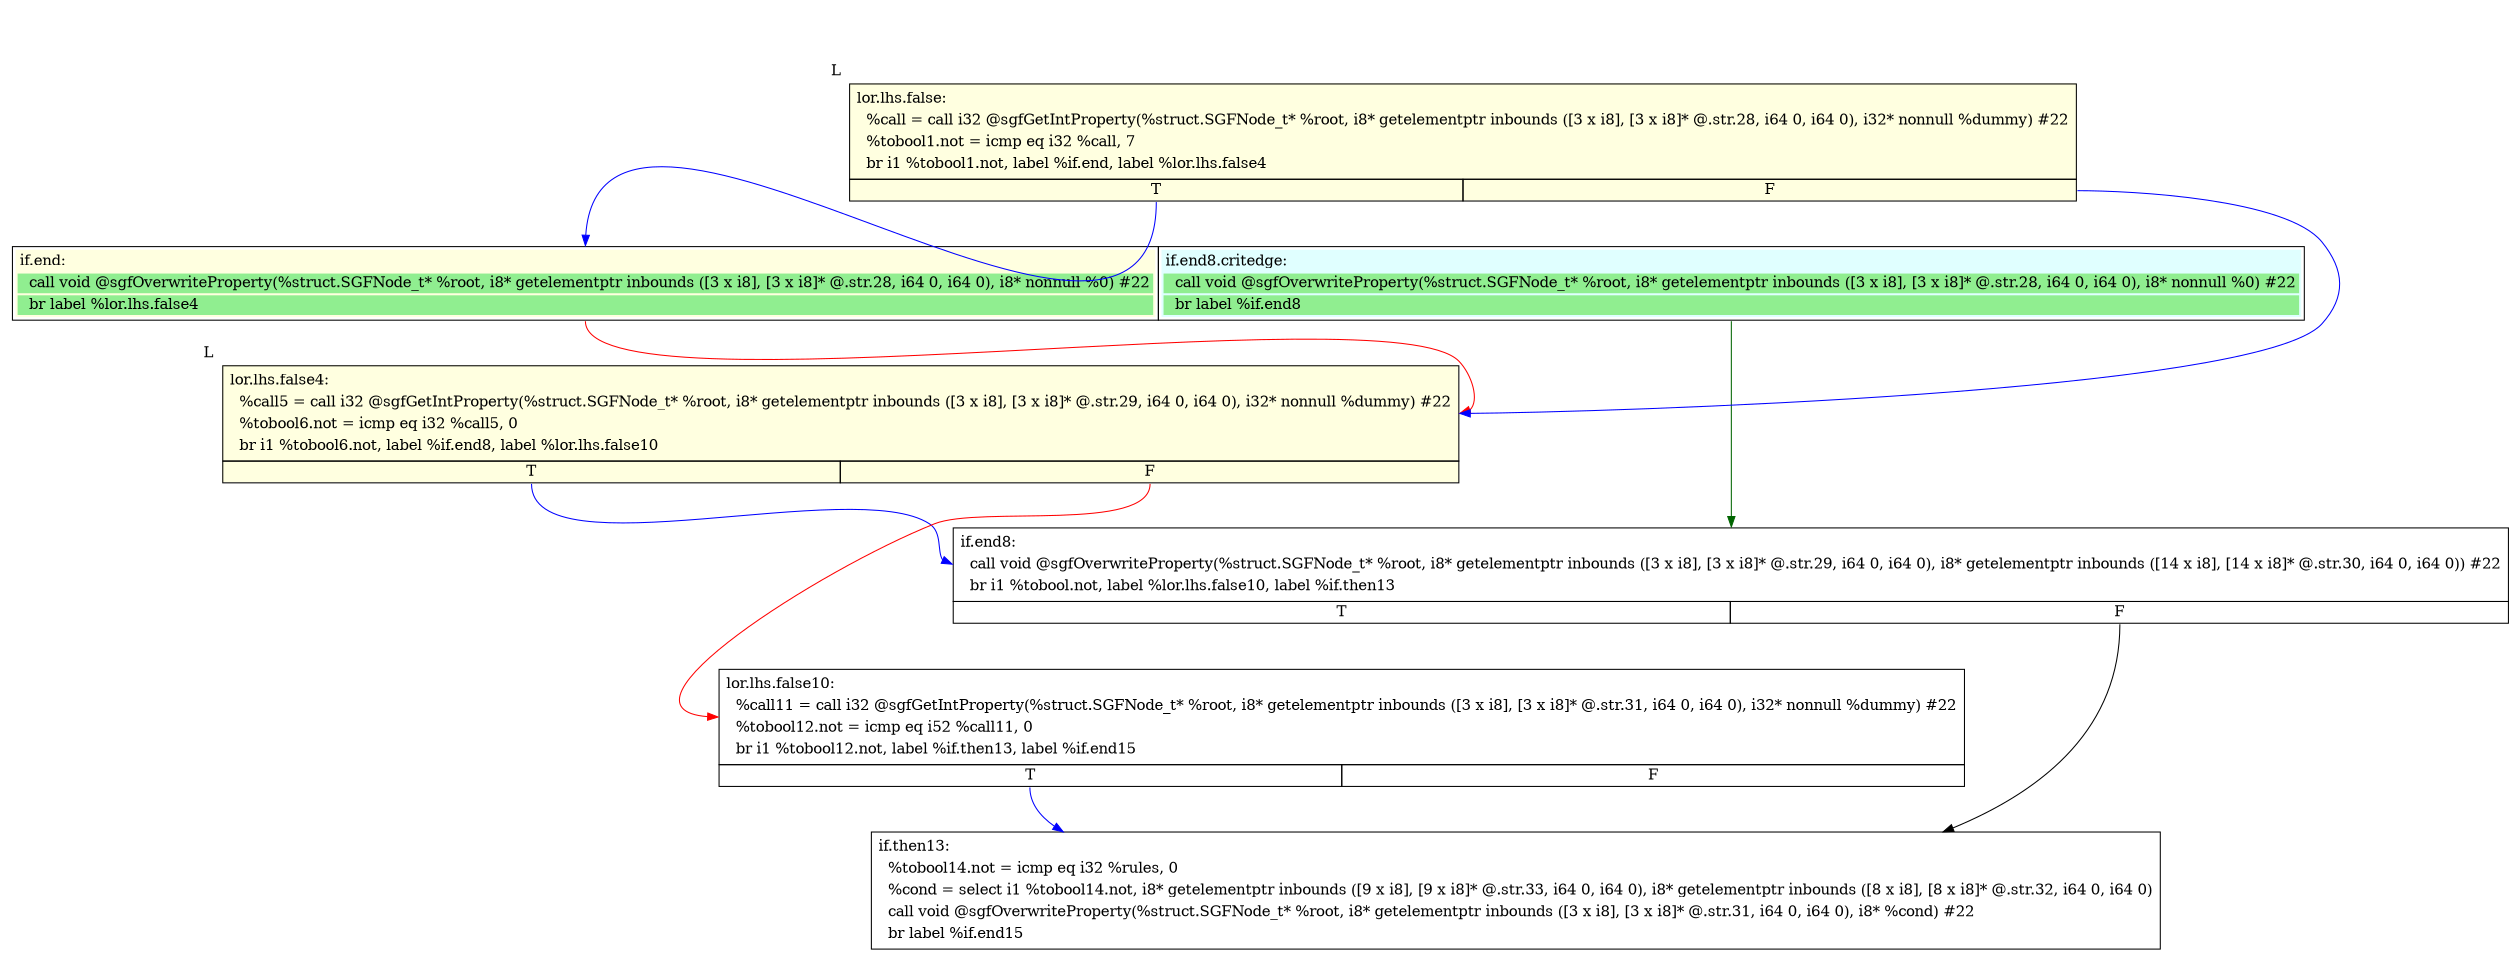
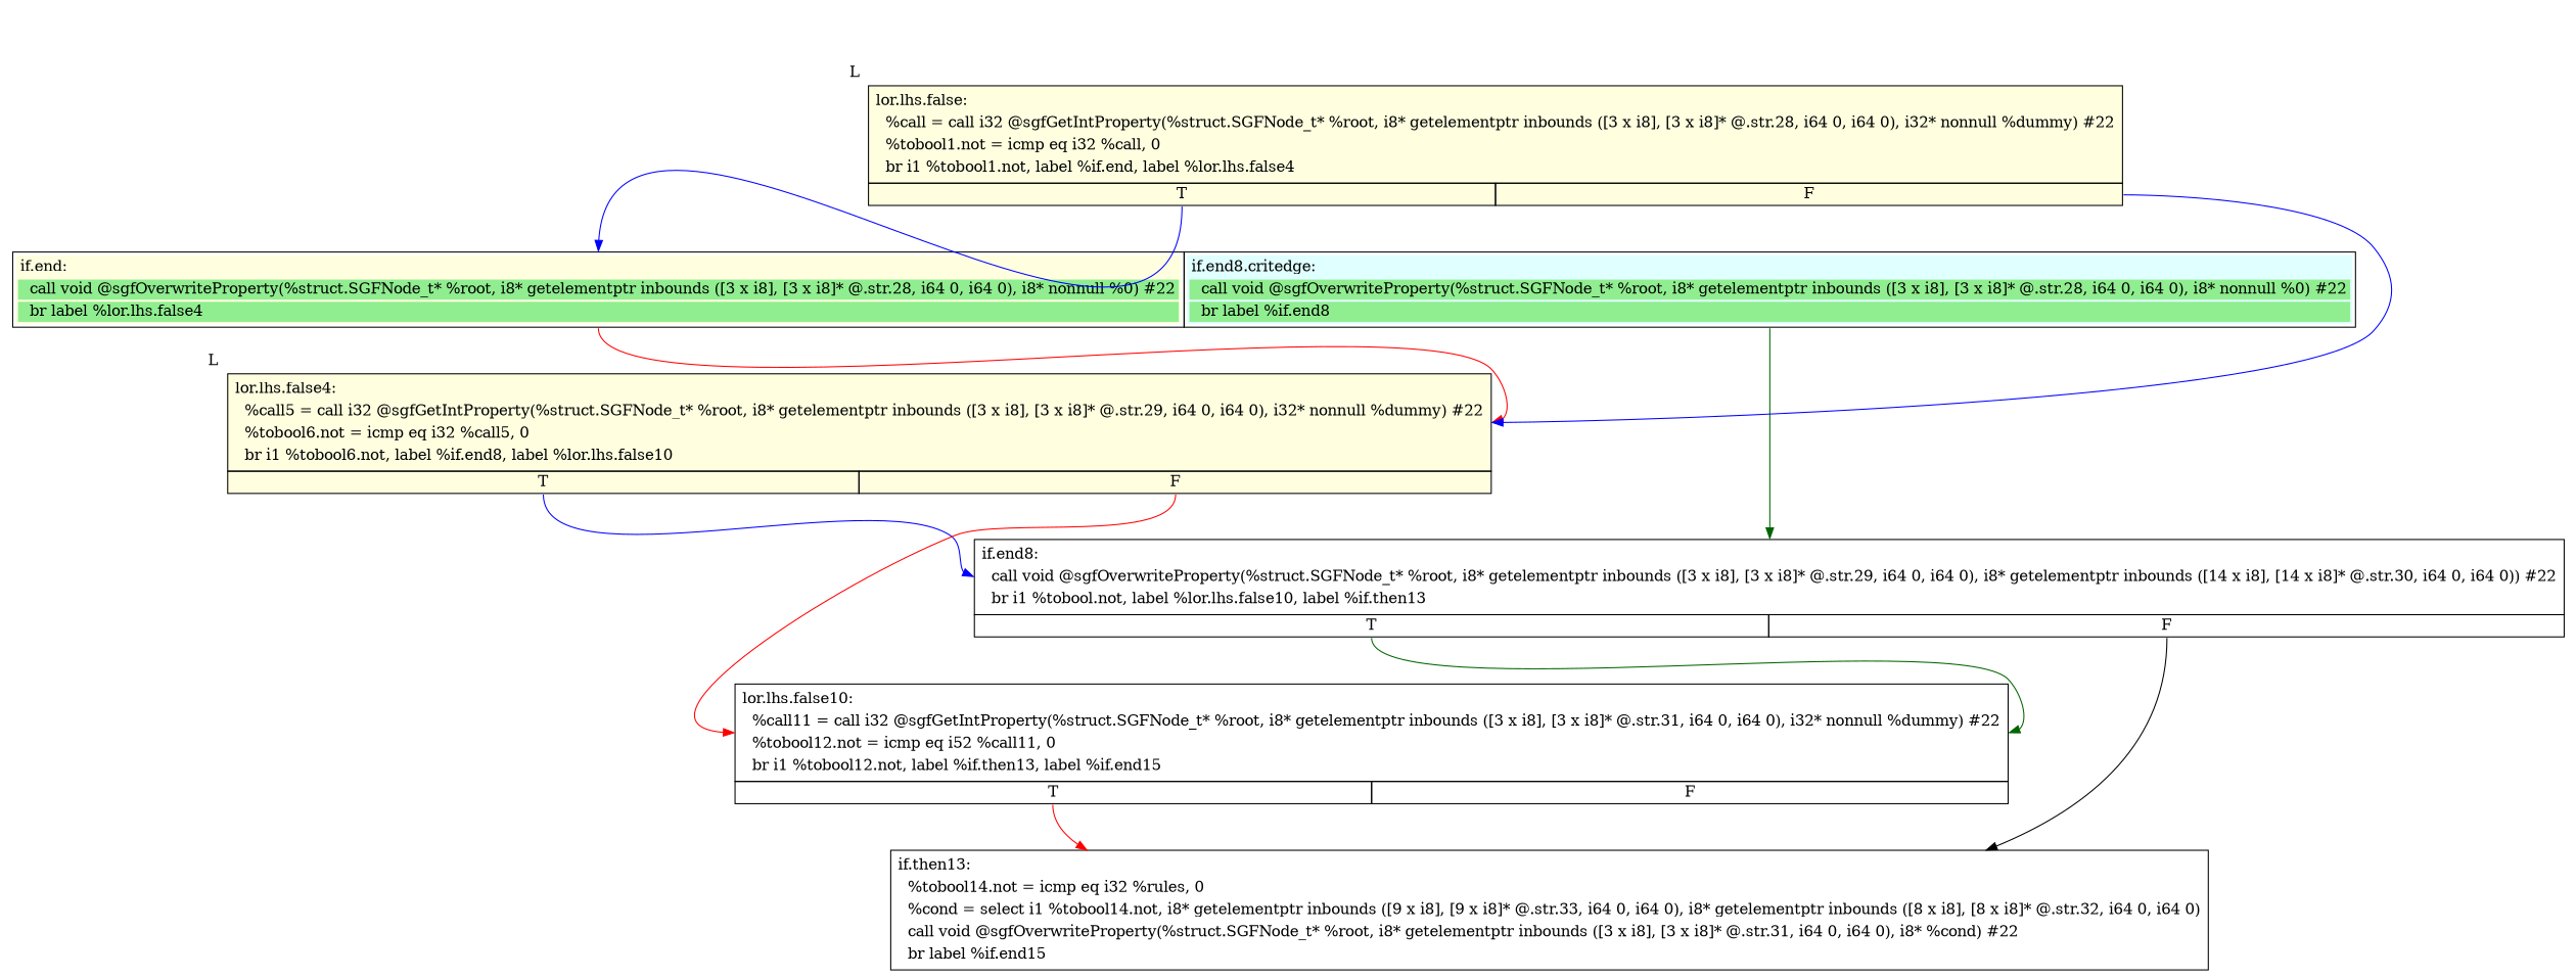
  digraph {
    node [shape=none]
    edge [color=red headport=f tailport=fT]
    n1 [label=<<table border="0" cellspacing="0"> <tr><td port="f1" border="1" colspan="2"><table bgcolor="LightYellow" border="0"> <tr><td align="left">if.end:</td></tr> <tr><td bgcolor="lightgreen" align="left">  call void @sgfOverwriteProperty(%struct.SGFNode_t* %root, i8* getelementptr inbounds ([3 x i8], [3 x i8]* @.str.28, i64 0, i64 0), i8* nonnull %0) #22</td></tr> <tr><td bgcolor="lightgreen" align="left">  br label %lor.lhs.false4</td></tr> </table> </td> <td port="f2" border="1" colspan="2"><table bgcolor="LightCyan" border="0"> <tr><td align="left">if.end8.critedge:</td></tr> <tr><td bgcolor="lightgreen" align="left">  call void @sgfOverwriteProperty(%struct.SGFNode_t* %root, i8* getelementptr inbounds ([3 x i8], [3 x i8]* @.str.28, i64 0, i64 0), i8* nonnull %0) #22</td></tr> <tr><td bgcolor="lightgreen" align="left">  br label %if.end8</td></tr> </table> </td></tr> </table>>]
    n2 [label=<<table  bgcolor="LightYellow"  border="0" cellspacing="0"> <tr><td port="f" border="1" colspan="2"><table border="0"> <tr><td align="left">lor.lhs.false4:</td></tr> <tr><td align="left">  %call5 = call i32 @sgfGetIntProperty(%struct.SGFNode_t* %root, i8* getelementptr inbounds ([3 x i8], [3 x i8]* @.str.29, i64 0, i64 0), i32* nonnull %dummy) #22</td></tr> <tr><td align="left">  %tobool6.not = icmp eq i32 %call5, 0</td></tr> <tr><td align="left">  br i1 %tobool6.not, label %if.end8, label %lor.lhs.false10</td></tr> </table> </td></tr> <tr><td border="1" port="fT">T</td><td border="1" port="fF">F</td></tr> </table>> xlabel=L]
    n3 [label=<<table  border="0" cellspacing="0"> <tr><td port="f" border="1" colspan="2"><table border="0"> <tr><td align="left">if.end8:</td></tr> <tr><td align="left">  call void @sgfOverwriteProperty(%struct.SGFNode_t* %root, i8* getelementptr inbounds ([3 x i8], [3 x i8]* @.str.29, i64 0, i64 0), i8* getelementptr inbounds ([14 x i8], [14 x i8]* @.str.30, i64 0, i64 0)) #22</td></tr> <tr><td align="left">  br i1 %tobool.not, label %lor.lhs.false10, label %if.then13</td></tr> </table> </td></tr> <tr><td border="1" port="fT">T</td><td border="1" port="fF">F</td></tr> </table>>]
    n4 [label=<<table  border="0" cellspacing="0"> <tr><td port="f" border="1" colspan="2"><table border="0"> <tr><td align="left">lor.lhs.false10:</td></tr> <tr><td align="left">  %call11 = call i32 @sgfGetIntProperty(%struct.SGFNode_t* %root, i8* getelementptr inbounds ([3 x i8], [3 x i8]* @.str.31, i64 0, i64 0), i32* nonnull %dummy) #22</td></tr> <tr><td align="left">  %tobool12.not = icmp eq i52 %call11, 0</td></tr> <tr><td align="left">  br i1 %tobool12.not, label %if.then13, label %if.end15</td></tr> </table> </td></tr> <tr><td border="1" port="fT">T</td><td border="1" port="fF">F</td></tr> </table>>]
    n5 [label=<<table  border="0" cellspacing="0"> <tr><td port="f" border="1"><table border="0"> <tr><td align="left">if.then13:</td></tr> <tr><td align="left">  %tobool14.not = icmp eq i32 %rules, 0</td></tr> <tr><td align="left">  %cond = select i1 %tobool14.not, i8* getelementptr inbounds ([9 x i8], [9 x i8]* @.str.33, i64 0, i64 0), i8* getelementptr inbounds ([8 x i8], [8 x i8]* @.str.32, i64 0, i64 0)</td></tr> <tr><td align="left">  call void @sgfOverwriteProperty(%struct.SGFNode_t* %root, i8* getelementptr inbounds ([3 x i8], [3 x i8]* @.str.31, i64 0, i64 0), i8* %cond) #22</td></tr> <tr><td align="left">  br label %if.end15</td></tr> </table> </td></tr> </table>>]
-   n6 [label=<<table  bgcolor="LightYellow"  border="0" cellspacing="0"> <tr><td port="f" border="1" colspan="2"><table border="0"> <tr><td align="left">lor.lhs.false:</td></tr> <tr><td align="left">  %call = call i32 @sgfGetIntProperty(%struct.SGFNode_t* %root, i8* getelementptr inbounds ([3 x i8], [3 x i8]* @.str.28, i64 0, i64 0), i32* nonnull %dummy) #22</td></tr> <tr><td align="left">  %tobool1.not = icmp eq i32 %call, 7</td></tr> <tr><td align="left">  br i1 %tobool1.not, label %if.end, label %lor.lhs.false4</td></tr> </table> </td></tr> <tr><td border="1" port="fT">T</td><td border="1" port="fF">F</td></tr> </table>> xlabel=L]
+   n6 [label=<<table  bgcolor="LightYellow"  border="0" cellspacing="0"> <tr><td port="f" border="1" colspan="2"><table border="0"> <tr><td align="left">lor.lhs.false:</td></tr> <tr><td align="left">  %call = call i32 @sgfGetIntProperty(%struct.SGFNode_t* %root, i8* getelementptr inbounds ([3 x i8], [3 x i8]* @.str.28, i64 0, i64 0), i32* nonnull %dummy) #22</td></tr> <tr><td align="left">  %tobool1.not = icmp eq i32 %call, 0</td></tr> <tr><td align="left">  br i1 %tobool1.not, label %if.end, label %lor.lhs.false4</td></tr> </table> </td></tr> <tr><td border="1" port="fT">T</td><td border="1" port="fF">F</td></tr> </table>> xlabel=L]
    n1 -> n2 [tailport=f1]
    n1 -> n3 [color=darkgreen tailport=f2]
    n2 -> n3 [color=blue]
    n2 -> n4 [tailport=fF]
+   n3 -> n4 [color=darkgreen]
    n3 -> n5 [color=black tailport=fF]
-   n4 -> n5 [color=blue]
+   n4 -> n5
    n6 -> n1 [color=blue headport=f1]
    n6 -> n2 [color=blue tailport=fF]
  }
